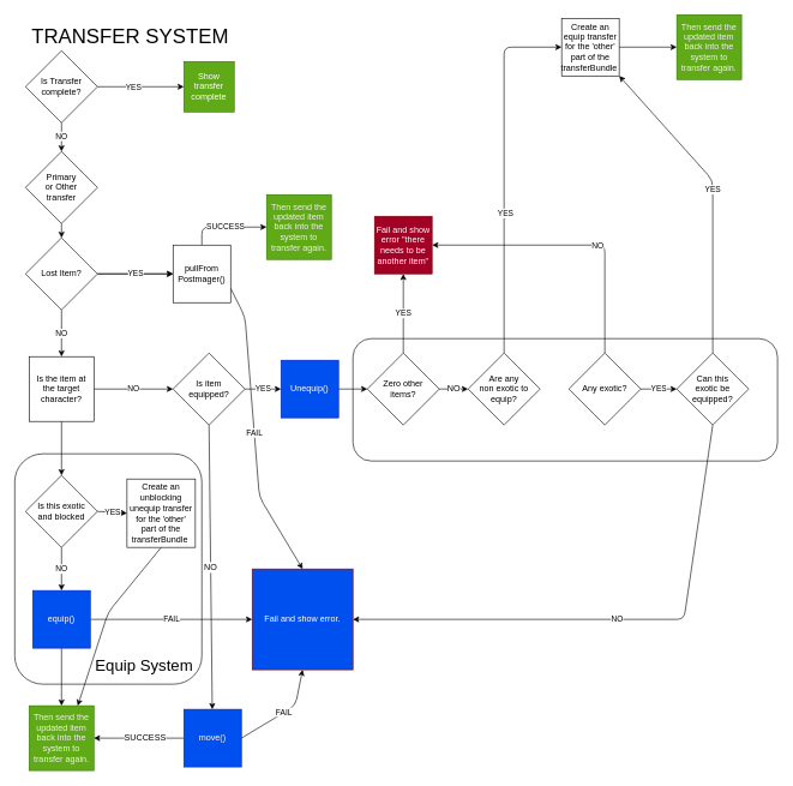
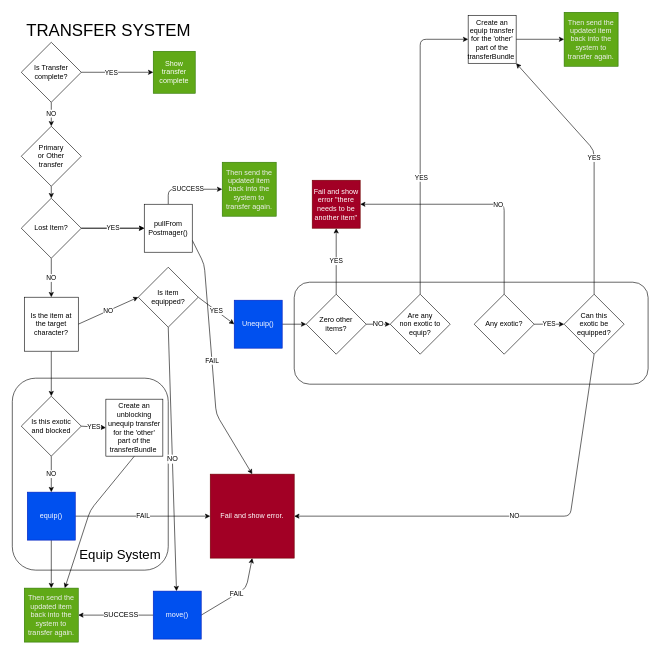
  <mxCell id="0" />
  <mxCell id="1" parent="0" />
  <mxCell id="2" value="" style="rounded=1;whiteSpace=wrap;html=1;" parent="1" vertex="1"><mxGeometry x="20" y="630" width="260" height="320" as="geometry" /></mxCell>
  <mxCell id="3" value="" style="rounded=1;whiteSpace=wrap;html=1;" parent="1" vertex="1"><mxGeometry x="490" y="470" width="590" height="170" as="geometry" /></mxCell>
  <mxCell id="4" style="edgeStyle=none;html=1;exitX=1;exitY=0.5;exitDx=0;exitDy=0;entryX=0;entryY=0.5;entryDx=0;entryDy=0;" parent="1" source="8" target="9" edge="1"><mxGeometry relative="1" as="geometry"><mxPoint x="255" y="280" as="targetPoint" /></mxGeometry></mxCell>
  <mxCell id="5" value="YES" style="edgeLabel;html=1;align=center;verticalAlign=middle;resizable=0;points=[];" parent="4" vertex="1" connectable="0"><mxGeometry x="-0.187" relative="1" as="geometry"><mxPoint as="offset" /></mxGeometry></mxCell>
  <mxCell id="6" style="edgeStyle=none;html=1;exitX=0.5;exitY=1;exitDx=0;exitDy=0;entryX=0.5;entryY=0;entryDx=0;entryDy=0;" parent="1" source="8" target="54" edge="1"><mxGeometry relative="1" as="geometry" /></mxCell>
  <mxCell id="7" value="NO" style="edgeLabel;html=1;align=center;verticalAlign=middle;resizable=0;points=[];" parent="6" vertex="1" connectable="0"><mxGeometry x="-0.17" y="-1" relative="1" as="geometry"><mxPoint y="1" as="offset" /></mxGeometry></mxCell>
  <mxCell id="8" value="Is Transfer complete?" style="rhombus;whiteSpace=wrap;html=1;" parent="1" vertex="1"><mxGeometry x="35" y="70" width="100" height="100" as="geometry" /></mxCell>
  <mxCell id="9" value="Show transfer complete" style="whiteSpace=wrap;html=1;aspect=fixed;fillColor=#60a917;fontColor=#ffffff;strokeColor=#2D7600;" parent="1" vertex="1"><mxGeometry x="255" y="85" width="70" height="70" as="geometry" /></mxCell>
  <mxCell id="10" value="YES" style="edgeStyle=none;html=1;exitX=1;exitY=0.5;exitDx=0;exitDy=0;entryX=0;entryY=0.5;entryDx=0;entryDy=0;" parent="1" source="12" target="14" edge="1"><mxGeometry relative="1" as="geometry" /></mxCell>
  <mxCell id="11" value="NO" style="edgeStyle=none;html=1;exitX=0.5;exitY=1;exitDx=0;exitDy=0;fontSize=12;" parent="1" source="12" target="42" edge="1"><mxGeometry relative="1" as="geometry"><Array as="points" /></mxGeometry></mxCell>
- <mxCell id="12" value="Is item &lt;br&gt;equipped?" style="rhombus;whiteSpace=wrap;html=1;" parent="1" vertex="1"><mxGeometry x="240" y="490" width="100" height="100" as="geometry" /></mxCell>
+ <mxCell id="12" value="Is item &lt;br&gt;equipped?" style="rhombus;whiteSpace=wrap;html=1;" parent="1" vertex="1"><mxGeometry x="230" y="445" width="100" height="100" as="geometry" /></mxCell>
  <mxCell id="13" style="edgeStyle=none;html=1;exitX=1;exitY=0.5;exitDx=0;exitDy=0;entryX=0;entryY=0.5;entryDx=0;entryDy=0;" parent="1" source="14" target="18" edge="1"><mxGeometry relative="1" as="geometry" /></mxCell>
  <mxCell id="14" value="Unequip()" style="whiteSpace=wrap;html=1;aspect=fixed;fillColor=#0050ef;fontColor=#ffffff;strokeColor=#001DBC;" parent="1" vertex="1"><mxGeometry x="390" y="500" width="80" height="80" as="geometry" /></mxCell>
  <mxCell id="15" value="Fail and show error &quot;there needs to be another item&quot;" style="whiteSpace=wrap;html=1;aspect=fixed;fillColor=#a20025;fontColor=#ffffff;strokeColor=#6F0000;" parent="1" vertex="1"><mxGeometry x="520" y="300" width="80" height="80" as="geometry" /></mxCell>
  <mxCell id="16" value="YES" style="edgeStyle=none;html=1;exitX=0.5;exitY=0;exitDx=0;exitDy=0;entryX=0.5;entryY=1;entryDx=0;entryDy=0;" parent="1" source="18" target="15" edge="1"><mxGeometry relative="1" as="geometry" /></mxCell>
  <mxCell id="17" value="NO" style="edgeStyle=none;html=1;exitX=1;exitY=0.5;exitDx=0;exitDy=0;entryX=0;entryY=0.5;entryDx=0;entryDy=0;fontSize=12;" parent="1" source="18" target="21" edge="1"><mxGeometry relative="1" as="geometry" /></mxCell>
  <mxCell id="18" value="Zero other &lt;br&gt;items?" style="rhombus;whiteSpace=wrap;html=1;" parent="1" vertex="1"><mxGeometry x="510" y="490" width="100" height="100" as="geometry" /></mxCell>
  <mxCell id="19" style="edgeStyle=none;html=1;exitX=0.5;exitY=0;exitDx=0;exitDy=0;entryX=0;entryY=0.5;entryDx=0;entryDy=0;" parent="1" source="21" target="23" edge="1"><mxGeometry relative="1" as="geometry"><Array as="points"><mxPoint x="700" y="65" /></Array></mxGeometry></mxCell>
  <mxCell id="20" value="YES" style="edgeLabel;html=1;align=center;verticalAlign=middle;resizable=0;points=[];" parent="19" vertex="1" connectable="0"><mxGeometry x="-0.225" y="-1" relative="1" as="geometry"><mxPoint y="1" as="offset" /></mxGeometry></mxCell>
  <mxCell id="21" value="Are any &lt;br&gt;non exotic to &lt;br&gt;equip?" style="rhombus;whiteSpace=wrap;html=1;" parent="1" vertex="1"><mxGeometry x="650" y="490" width="100" height="100" as="geometry" /></mxCell>
  <mxCell id="22" style="edgeStyle=none;html=1;exitX=1;exitY=0.5;exitDx=0;exitDy=0;entryX=0;entryY=0.5;entryDx=0;entryDy=0;" parent="1" source="23" target="24" edge="1"><mxGeometry relative="1" as="geometry" /></mxCell>
  <mxCell id="23" value="Create an equip transfer for the 'other' part of the transferBundle&amp;nbsp;" style="whiteSpace=wrap;html=1;aspect=fixed;" parent="1" vertex="1"><mxGeometry x="780" y="25" width="80" height="80" as="geometry" /></mxCell>
  <mxCell id="24" value="&lt;span style=&quot;color: rgb(240, 240, 240);&quot;&gt;Then send the updated item back into the system to transfer again.&lt;br&gt;&lt;/span&gt;" style="whiteSpace=wrap;html=1;aspect=fixed;fillColor=#60a917;fontColor=#ffffff;strokeColor=#2D7600;" parent="1" vertex="1"><mxGeometry x="940" y="20" width="90" height="90" as="geometry" /></mxCell>
  <mxCell id="25" style="edgeStyle=none;html=1;exitX=0.5;exitY=0;exitDx=0;exitDy=0;entryX=1;entryY=0.5;entryDx=0;entryDy=0;" parent="1" source="28" target="15" edge="1"><mxGeometry relative="1" as="geometry"><Array as="points"><mxPoint x="840" y="340" /></Array></mxGeometry></mxCell>
  <mxCell id="26" value="NO" style="edgeLabel;html=1;align=center;verticalAlign=middle;resizable=0;points=[];" parent="25" vertex="1" connectable="0"><mxGeometry x="-0.176" relative="1" as="geometry"><mxPoint as="offset" /></mxGeometry></mxCell>
  <mxCell id="27" value="YES" style="edgeStyle=none;html=1;exitX=1;exitY=0.5;exitDx=0;exitDy=0;entryX=0;entryY=0.5;entryDx=0;entryDy=0;" parent="1" source="28" target="31" edge="1"><mxGeometry relative="1" as="geometry" /></mxCell>
  <mxCell id="28" value="Any exotic?" style="rhombus;whiteSpace=wrap;html=1;" parent="1" vertex="1"><mxGeometry x="790" y="490" width="100" height="100" as="geometry" /></mxCell>
  <mxCell id="29" value="YES" style="edgeStyle=none;html=1;exitX=0.5;exitY=0;exitDx=0;exitDy=0;entryX=1;entryY=1;entryDx=0;entryDy=0;" parent="1" source="31" target="23" edge="1"><mxGeometry x="0.045" relative="1" as="geometry"><Array as="points"><mxPoint x="990" y="250" /></Array><mxPoint as="offset" /></mxGeometry></mxCell>
  <mxCell id="30" value="NO" style="edgeStyle=none;html=1;exitX=0.5;exitY=1;exitDx=0;exitDy=0;entryX=1;entryY=0.5;entryDx=0;entryDy=0;" parent="1" source="31" target="44" edge="1"><mxGeometry relative="1" as="geometry"><Array as="points"><mxPoint x="950" y="860" /></Array></mxGeometry></mxCell>
  <mxCell id="31" value="Can this &lt;br&gt;exotic be equipped?" style="rhombus;whiteSpace=wrap;html=1;" parent="1" vertex="1"><mxGeometry x="940" y="490" width="100" height="100" as="geometry" /></mxCell>
  <mxCell id="32" value="NO" style="edgeStyle=none;html=1;exitX=1;exitY=0.5;exitDx=0;exitDy=0;entryX=0;entryY=0.5;entryDx=0;entryDy=0;" parent="1" source="34" target="12" edge="1"><mxGeometry relative="1" as="geometry" /></mxCell>
  <mxCell id="33" style="edgeStyle=none;html=1;exitX=0.5;exitY=1;exitDx=0;exitDy=0;entryX=0.5;entryY=0;entryDx=0;entryDy=0;" parent="1" source="34" target="57" edge="1"><mxGeometry relative="1" as="geometry" /></mxCell>
  <mxCell id="34" value="Is the item at the target character?" style="whiteSpace=wrap;html=1;aspect=fixed;" parent="1" vertex="1"><mxGeometry x="40" y="495" width="90" height="90" as="geometry" /></mxCell>
  <mxCell id="35" style="edgeStyle=none;html=1;exitX=0.5;exitY=1;exitDx=0;exitDy=0;entryX=0.5;entryY=0;entryDx=0;entryDy=0;" parent="1" source="37" target="43" edge="1"><mxGeometry relative="1" as="geometry" /></mxCell>
  <mxCell id="36" value="FAIL" style="edgeStyle=none;html=1;exitX=1;exitY=0.5;exitDx=0;exitDy=0;entryX=0;entryY=0.5;entryDx=0;entryDy=0;" parent="1" source="37" target="44" edge="1"><mxGeometry relative="1" as="geometry" /></mxCell>
  <mxCell id="37" value="equip()" style="whiteSpace=wrap;html=1;aspect=fixed;fillColor=#0050ef;fontColor=#ffffff;strokeColor=#001DBC;" parent="1" vertex="1"><mxGeometry x="45" y="820" width="80" height="80" as="geometry" /></mxCell>
  <mxCell id="38" value="TRANSFER SYSTEM" style="text;html=1;align=center;verticalAlign=middle;resizable=0;points=[];autosize=1;strokeColor=none;fillColor=none;fontSize=28;" parent="1" vertex="1"><mxGeometry x="30" y="25" width="300" height="50" as="geometry" /></mxCell>
  <mxCell id="39" style="edgeStyle=none;html=1;exitX=0;exitY=0.5;exitDx=0;exitDy=0;entryX=1;entryY=0.5;entryDx=0;entryDy=0;fontSize=12;" parent="1" source="42" target="43" edge="1"><mxGeometry relative="1" as="geometry" /></mxCell>
  <mxCell id="40" value="SUCCESS" style="edgeLabel;html=1;align=center;verticalAlign=middle;resizable=0;points=[];fontSize=12;" parent="39" vertex="1" connectable="0"><mxGeometry x="-0.114" y="-2" relative="1" as="geometry"><mxPoint as="offset" /></mxGeometry></mxCell>
  <mxCell id="41" value="FAIL" style="edgeStyle=none;html=1;exitX=1;exitY=0.5;exitDx=0;exitDy=0;entryX=0.5;entryY=1;entryDx=0;entryDy=0;" parent="1" source="42" target="44" edge="1"><mxGeometry relative="1" as="geometry"><Array as="points"><mxPoint x="410" y="980" /></Array></mxGeometry></mxCell>
  <mxCell id="42" value="move()" style="whiteSpace=wrap;html=1;aspect=fixed;fillColor=#0050ef;strokeColor=#001DBC;fontColor=#ffffff;" parent="1" vertex="1"><mxGeometry x="255" y="985" width="80" height="80" as="geometry" /></mxCell>
  <mxCell id="43" value="&lt;span style=&quot;color: rgb(240, 240, 240);&quot;&gt;Then send the updated item back into the system to transfer again.&lt;br&gt;&lt;/span&gt;" style="whiteSpace=wrap;html=1;aspect=fixed;fillColor=#60a917;fontColor=#ffffff;strokeColor=#2D7600;" parent="1" vertex="1"><mxGeometry x="40" y="980" width="90" height="90" as="geometry" /></mxCell>
- <mxCell id="44" value="Fail and show error." style="whiteSpace=wrap;html=1;aspect=fixed;fillColor=#0050ef;fontColor=#ffffff;strokeColor=#6F0000;" parent="1" vertex="1"><mxGeometry x="350" y="790" width="140" height="140" as="geometry" /></mxCell>
+ <mxCell id="44" value="Fail and show error." style="whiteSpace=wrap;html=1;aspect=fixed;fillColor=#a20025;fontColor=#ffffff;strokeColor=#6F0000;" parent="1" vertex="1"><mxGeometry x="350" y="790" width="140" height="140" as="geometry" /></mxCell>
  <mxCell id="45" style="edgeStyle=none;html=1;exitX=1;exitY=0.5;exitDx=0;exitDy=0;entryX=0;entryY=0.5;entryDx=0;entryDy=0;" parent="1" source="48" target="51" edge="1"><mxGeometry relative="1" as="geometry" /></mxCell>
  <mxCell id="46" value="YES" style="edgeStyle=none;html=1;" parent="1" source="48" target="51" edge="1"><mxGeometry relative="1" as="geometry" /></mxCell>
  <mxCell id="47" value="NO" style="edgeStyle=none;html=1;exitX=0.5;exitY=1;exitDx=0;exitDy=0;entryX=0.5;entryY=0;entryDx=0;entryDy=0;" parent="1" source="48" target="34" edge="1"><mxGeometry relative="1" as="geometry" /></mxCell>
  <mxCell id="48" value="Lost Item?" style="rhombus;whiteSpace=wrap;html=1;" parent="1" vertex="1"><mxGeometry x="35" y="330" width="100" height="100" as="geometry" /></mxCell>
  <mxCell id="49" value="SUCCESS" style="edgeStyle=none;html=1;exitX=0.5;exitY=0;exitDx=0;exitDy=0;entryX=0;entryY=0.5;entryDx=0;entryDy=0;" parent="1" source="51" target="52" edge="1"><mxGeometry relative="1" as="geometry"><Array as="points"><mxPoint x="280" y="315" /></Array></mxGeometry></mxCell>
  <mxCell id="50" value="FAIL" style="edgeStyle=none;html=1;exitX=1;exitY=0.75;exitDx=0;exitDy=0;entryX=0.5;entryY=0;entryDx=0;entryDy=0;" parent="1" source="51" target="44" edge="1"><mxGeometry relative="1" as="geometry"><Array as="points"><mxPoint x="340" y="440" /><mxPoint x="360" y="690" /></Array><mxPoint x="375" y="430" as="targetPoint" /></mxGeometry></mxCell>
  <mxCell id="51" value="pullFrom&lt;br&gt;Postmager()" style="whiteSpace=wrap;html=1;aspect=fixed;" parent="1" vertex="1"><mxGeometry x="240" y="340" width="80" height="80" as="geometry" /></mxCell>
  <mxCell id="52" value="&lt;span style=&quot;color: rgb(240, 240, 240);&quot;&gt;Then send the updated item back into the system to transfer again.&lt;br&gt;&lt;/span&gt;" style="whiteSpace=wrap;html=1;aspect=fixed;fillColor=#60a917;fontColor=#ffffff;strokeColor=#2D7600;" parent="1" vertex="1"><mxGeometry x="370" y="270" width="90" height="90" as="geometry" /></mxCell>
  <mxCell id="53" style="edgeStyle=none;html=1;exitX=0.5;exitY=1;exitDx=0;exitDy=0;entryX=0.5;entryY=0;entryDx=0;entryDy=0;" parent="1" source="54" target="48" edge="1"><mxGeometry relative="1" as="geometry" /></mxCell>
  <mxCell id="54" value="Primary &lt;br&gt;or Other &lt;br&gt;transfer" style="rhombus;whiteSpace=wrap;html=1;" parent="1" vertex="1"><mxGeometry x="35" y="210" width="100" height="100" as="geometry" /></mxCell>
  <mxCell id="55" value="NO" style="edgeStyle=none;html=1;exitX=0.5;exitY=1;exitDx=0;exitDy=0;entryX=0.5;entryY=0;entryDx=0;entryDy=0;" parent="1" source="57" target="37" edge="1"><mxGeometry relative="1" as="geometry" /></mxCell>
  <mxCell id="56" value="YES" style="edgeStyle=none;html=1;exitX=1;exitY=0.5;exitDx=0;exitDy=0;entryX=0;entryY=0.5;entryDx=0;entryDy=0;" parent="1" source="57" target="59" edge="1"><mxGeometry relative="1" as="geometry" /></mxCell>
  <mxCell id="57" value="Is this exotic &lt;br&gt;and blocked" style="rhombus;whiteSpace=wrap;html=1;" parent="1" vertex="1"><mxGeometry x="35" y="660" width="100" height="100" as="geometry" /></mxCell>
  <mxCell id="58" style="edgeStyle=none;html=1;exitX=0.5;exitY=1;exitDx=0;exitDy=0;entryX=0.75;entryY=0;entryDx=0;entryDy=0;" parent="1" source="59" target="43" edge="1"><mxGeometry relative="1" as="geometry"><Array as="points"><mxPoint x="150" y="850" /></Array></mxGeometry></mxCell>
  <mxCell id="59" value="Create an unblocking unequip transfer for the 'other' part of the transferBundle&amp;nbsp;" style="whiteSpace=wrap;html=1;aspect=fixed;" parent="1" vertex="1"><mxGeometry x="176" y="665" width="95" height="95" as="geometry" /></mxCell>
  <mxCell id="60" value="Equip System" style="text;html=1;strokeColor=none;fillColor=none;align=center;verticalAlign=middle;whiteSpace=wrap;rounded=0;fontSize=22;" parent="1" vertex="1"><mxGeometry x="110" y="910" width="180" height="30" as="geometry" /></mxCell>
